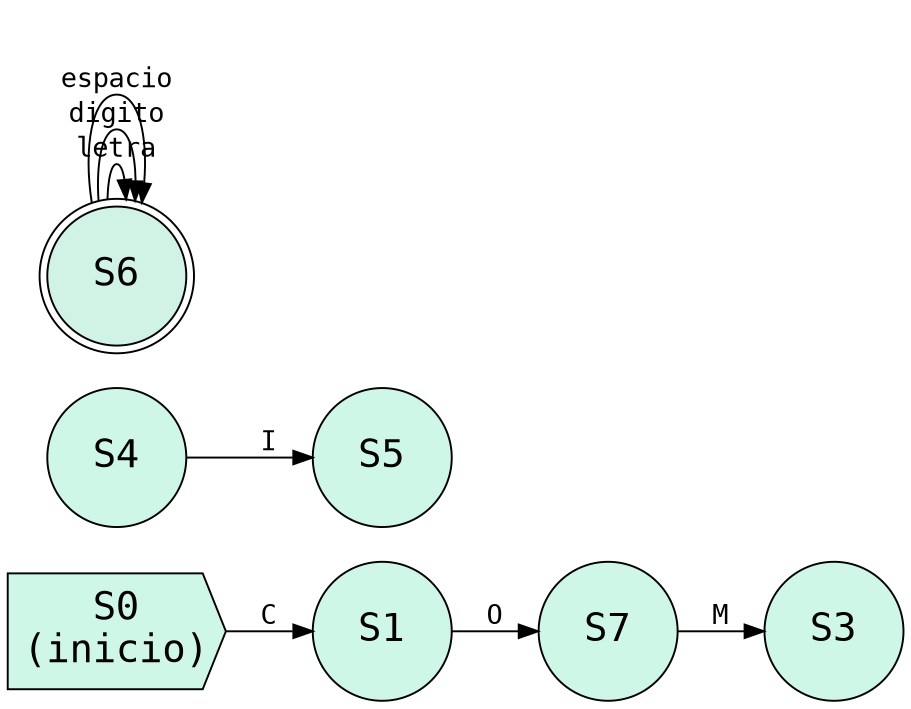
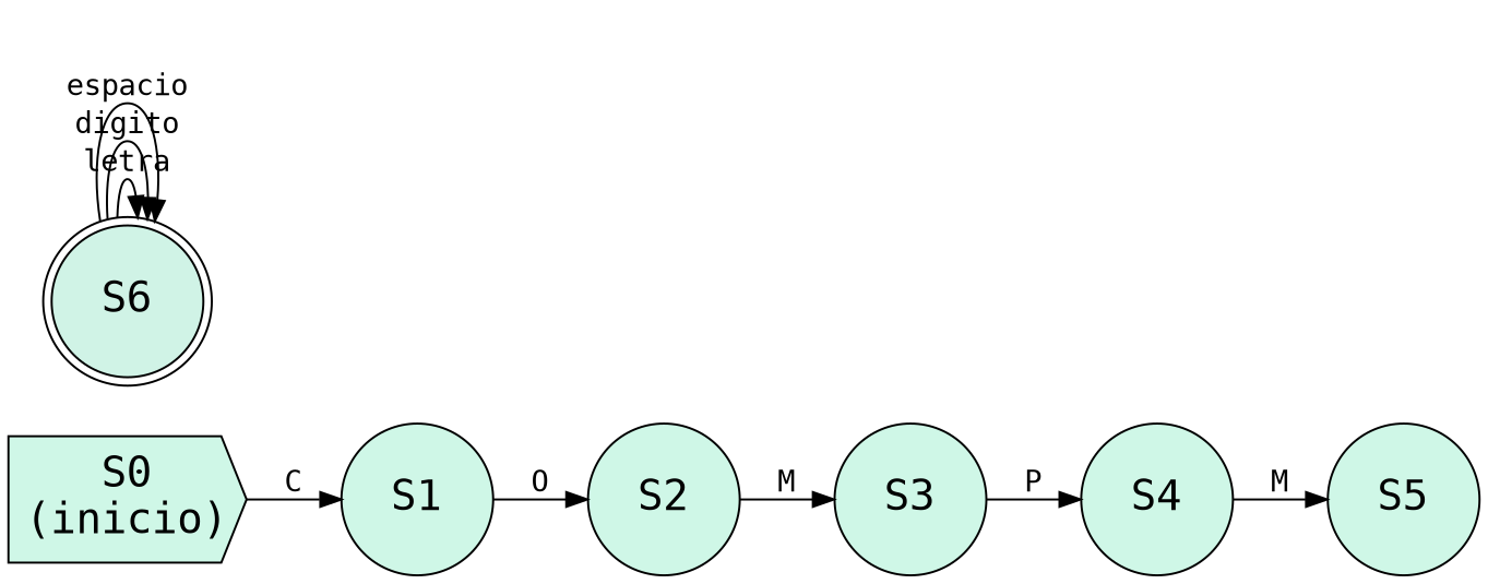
  digraph {
    fontname="DejaVu Sans Mono"
    rankdir=LR
    node [fillcolor="#CFF7E7" fontcolor="#000000" fontname="DejaVu Sans Mono" fontsize=20 shape=circle style=filled]
    edge [fontname="DejaVu Sans Mono"]
    n1 [height=1 label=S3 width=1]
    n2 [height=1 label=S4 width=1]
    n3 [height=1 label=S5 width=1]
    n4 [fillcolor="#D0F3E6" height=1 label=S6 shape=doublecircle width=1]
    n5 [height=1 label="S0\n(inicio)" shape=cds width=1]
    n6 [height=1 label=S1 width=1]
-   n7 [height=1 label=S7 width=1]
+   n7 [height=1 label=S2 width=1]
    subgraph sub_1 {
      bgcolor="#F1DFB2"
      fontcolor=black
      fontsize=30
      label="Nombre:frase"
      n1
      n2
      n3
      n4
      n5
      n6
      n7
    }
-   n2 -> n3 [label=I]
+   n1 -> n2 [label=P]
+   n2 -> n3 [label=M]
    n4 -> n4 [label=letra]
    n4 -> n4 [label=digito]
    n4 -> n4 [label="\espacio"]
    n5 -> n6 [label=C]
    n6 -> n7 [label=O]
    n7 -> n1 [label=M]
  }
